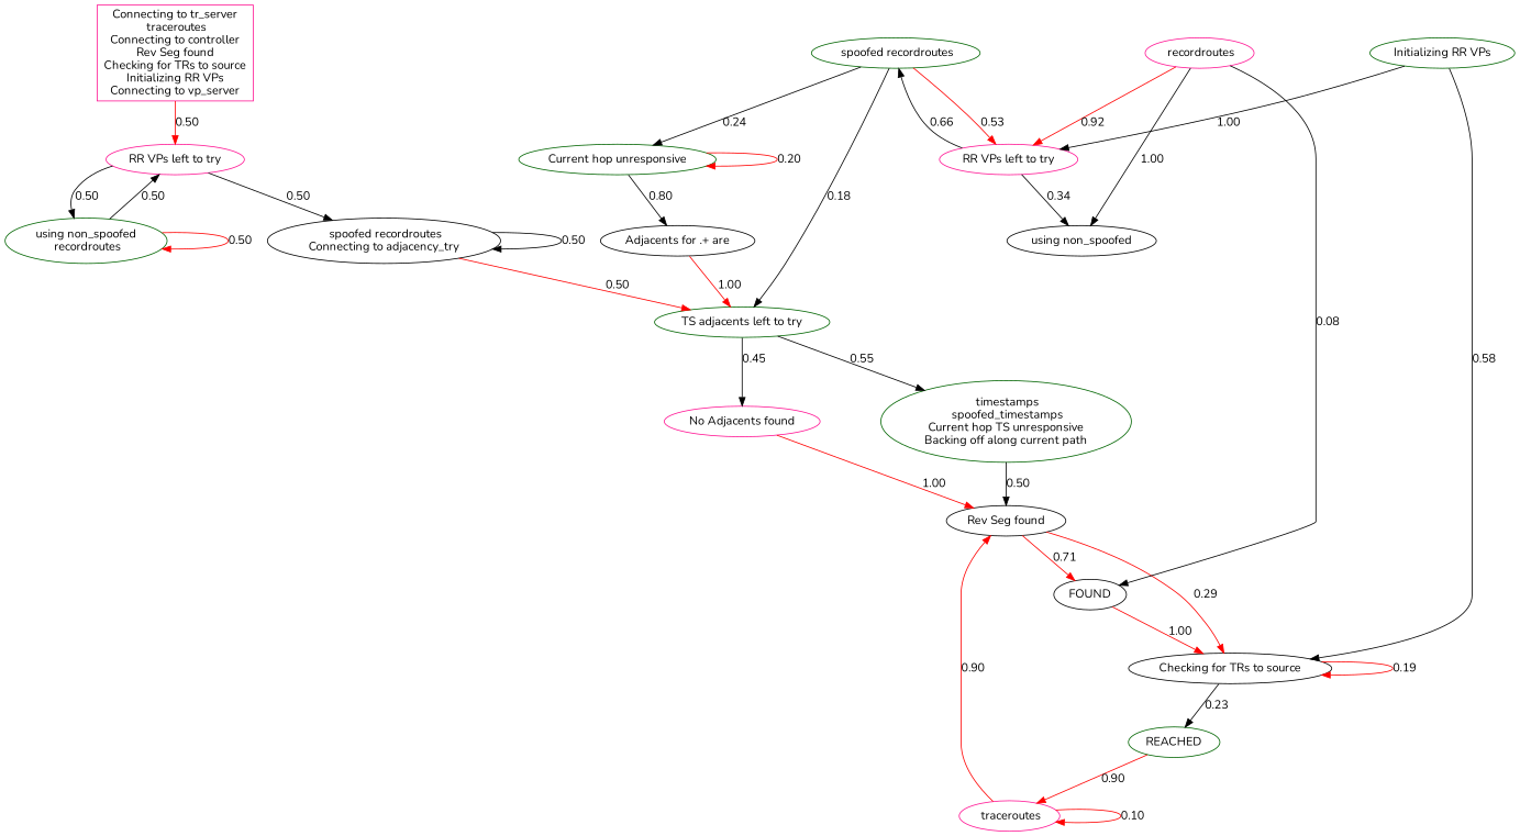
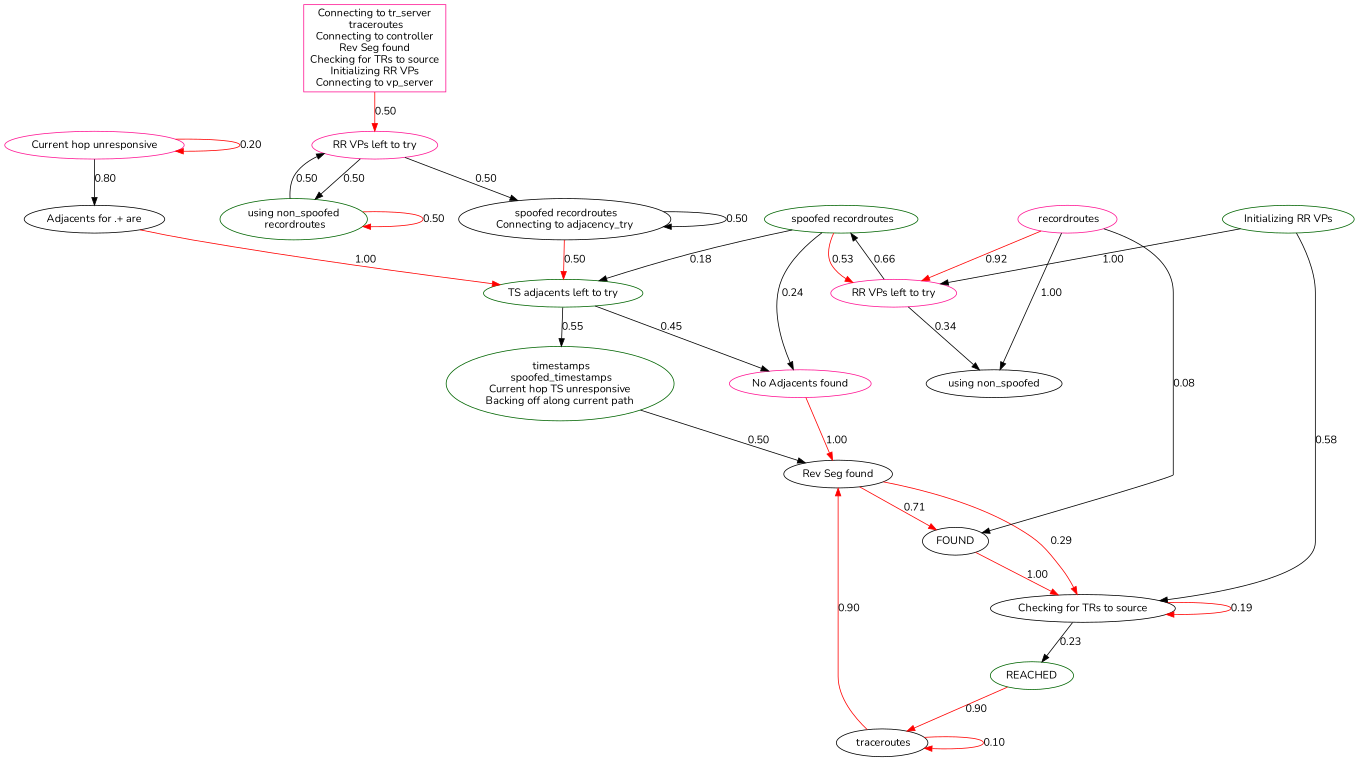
  digraph {
    fontname=Nunito
    nodesep=1
    node [color=darkgreen fontname=Nunito]
    edge [color=black fontname=Nunito]
    n1 [label=" spoofed recordroutes"]
    n2 [label="TS adjacents left to try"]
    n3 [color=deeppink label="RR VPs left to try"]
-   n4 [label="Current hop unresponsive"]
+   n4 [color=deeppink label="Current hop unresponsive"]
    n5 [color=deeppink label="No Adjacents found\n"]
    n6 [label=" timestamps\n spoofed_timestamps\nCurrent hop TS unresponsive\nBacking off along current path\n"]
    n7 [color=black label="using non_spoofed\n"]
    n8 [color=black label=FOUND]
    n9 [color=black label="Checking for TRs to source"]
    n10 [color=black label="Adjacents for .+ are\n"]
    n11 [color=black label="Rev Seg found"]
    n12 [label="REACHED\n"]
-   n13 [color=deeppink label=" traceroutes"]
+   n13 [color=black label=" traceroutes"]
    n14 [label="Initializing RR VPs\n"]
    n15 [color=deeppink label="Connecting to tr_server\n traceroutes\nConnecting to controller\nRev Seg found\nChecking for TRs to source\nInitializing RR VPs\nConnecting to vp_server\n" shape=box]
    n16 [color=deeppink label="RR VPs left to try"]
    n17 [color=black label=" spoofed recordroutes\nConnecting to adjacency_try\n"]
    n18 [label="using non_spoofed\n recordroutes\n"]
    n19 [color=deeppink label=" recordroutes"]
    n1 -> n2 [label=0.18]
    n1 -> n3 [color=red label=0.53]
-   n1 -> n4 [label=0.24]
+   n1 -> n5 [label=0.24]
    n2 -> n5 [label=0.45]
    n2 -> n6 [label=0.55]
    n3 -> n1 [label=0.66]
    n3 -> n7 [label=0.34]
    n4 -> n4 [color=red label=0.20]
    n4 -> n10 [label=0.80]
    n5 -> n11 [color=red label=1.00]
    n6 -> n11 [label=0.50]
    n8 -> n9 [color=red label=1.00]
    n9 -> n9 [color=red label=0.19]
    n9 -> n12 [label=0.23]
    n10 -> n2 [color=red label=1.00]
    n11 -> n8 [color=red label=0.71]
    n11 -> n9 [color=red label=0.29]
    n12 -> n13 [color=red label=0.90]
    n13 -> n11 [color=red label=0.90]
    n13 -> n13 [color=red label=0.10]
    n14 -> n3 [label=1.00]
    n14 -> n9 [label=0.58]
    n15 -> n16 [color=red label=0.50]
    n16 -> n17 [label=0.50]
    n16 -> n18 [label=0.50]
    n17 -> n2 [color=red label=0.50]
    n17 -> n17 [label=0.50]
    n18 -> n16 [label=0.50]
    n18 -> n18 [color=red label=0.50]
    n19 -> n3 [color=red label=0.92]
    n19 -> n7 [label=1.00]
    n19 -> n8 [label=0.08]
  }
